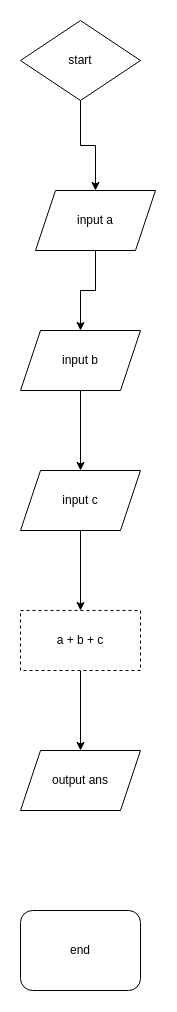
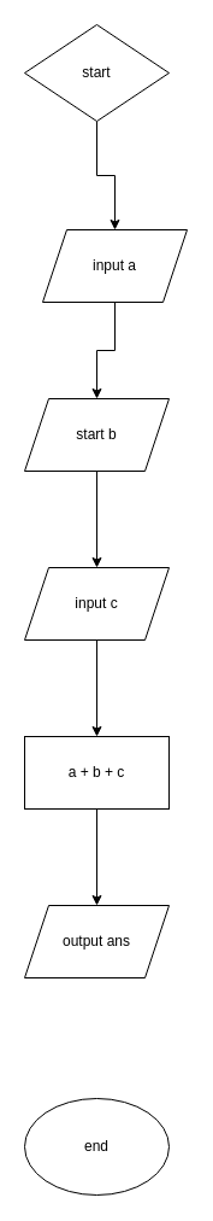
  <mxCell id="0" />
  <mxCell id="1" parent="0" />
  <mxCell id="2" value="" style="edgeStyle=orthogonalEdgeStyle;rounded=0;orthogonalLoop=1;jettySize=auto;html=1;" edge="1" parent="1" source="3" target="5"><mxGeometry relative="1" as="geometry" /></mxCell>
  <mxCell id="3" value="start" style="rhombus;whiteSpace=wrap;html=1;" vertex="1" parent="1"><mxGeometry x="20" y="20" width="120" height="80" as="geometry" /></mxCell>
  <mxCell id="4" value="" style="edgeStyle=orthogonalEdgeStyle;rounded=0;orthogonalLoop=1;jettySize=auto;html=1;" edge="1" parent="1" source="5" target="7"><mxGeometry relative="1" as="geometry" /></mxCell>
  <mxCell id="5" value="input a" style="shape=parallelogram;perimeter=parallelogramPerimeter;whiteSpace=wrap;html=1;fixedSize=1;" vertex="1" parent="1"><mxGeometry x="35" y="190" width="120" height="60" as="geometry" /></mxCell>
  <mxCell id="6" value="" style="edgeStyle=orthogonalEdgeStyle;rounded=0;orthogonalLoop=1;jettySize=auto;html=1;" edge="1" parent="1" source="7" target="9"><mxGeometry relative="1" as="geometry" /></mxCell>
- <mxCell id="7" value="input b" style="shape=parallelogram;perimeter=parallelogramPerimeter;whiteSpace=wrap;html=1;fixedSize=1;" vertex="1" parent="1"><mxGeometry x="20" y="330" width="120" height="60" as="geometry" /></mxCell>
+ <mxCell id="7" value="start b" style="shape=parallelogram;perimeter=parallelogramPerimeter;whiteSpace=wrap;html=1;fixedSize=1;" vertex="1" parent="1"><mxGeometry x="20" y="330" width="120" height="60" as="geometry" /></mxCell>
  <mxCell id="8" value="" style="edgeStyle=orthogonalEdgeStyle;rounded=0;orthogonalLoop=1;jettySize=auto;html=1;" edge="1" parent="1" source="9" target="11"><mxGeometry relative="1" as="geometry" /></mxCell>
  <mxCell id="9" value="input c" style="shape=parallelogram;perimeter=parallelogramPerimeter;whiteSpace=wrap;html=1;fixedSize=1;" vertex="1" parent="1"><mxGeometry x="20" y="470" width="120" height="60" as="geometry" /></mxCell>
  <mxCell id="10" value="" style="edgeStyle=orthogonalEdgeStyle;rounded=0;orthogonalLoop=1;jettySize=auto;html=1;" edge="1" parent="1" source="11" target="12"><mxGeometry relative="1" as="geometry" /></mxCell>
- <mxCell id="11" value="a + b + c" style="whiteSpace=wrap;html=1;dashed=1;" vertex="1" parent="1"><mxGeometry x="20" y="610" width="120" height="60" as="geometry" /></mxCell>
+ <mxCell id="11" value="a + b + c" style="whiteSpace=wrap;html=1;" vertex="1" parent="1"><mxGeometry x="20" y="610" width="120" height="60" as="geometry" /></mxCell>
  <mxCell id="12" value="output ans" style="shape=parallelogram;perimeter=parallelogramPerimeter;whiteSpace=wrap;html=1;fixedSize=1;" vertex="1" parent="1"><mxGeometry x="20" y="750" width="120" height="60" as="geometry" /></mxCell>
- <mxCell id="13" value="end" style="whiteSpace=wrap;html=1;rounded=1;" vertex="1" parent="1"><mxGeometry x="20" y="910" width="120" height="80" as="geometry" /></mxCell>
+ <mxCell id="13" value="end" style="ellipse;whiteSpace=wrap;html=1;" vertex="1" parent="1"><mxGeometry x="20" y="910" width="120" height="80" as="geometry" /></mxCell>
